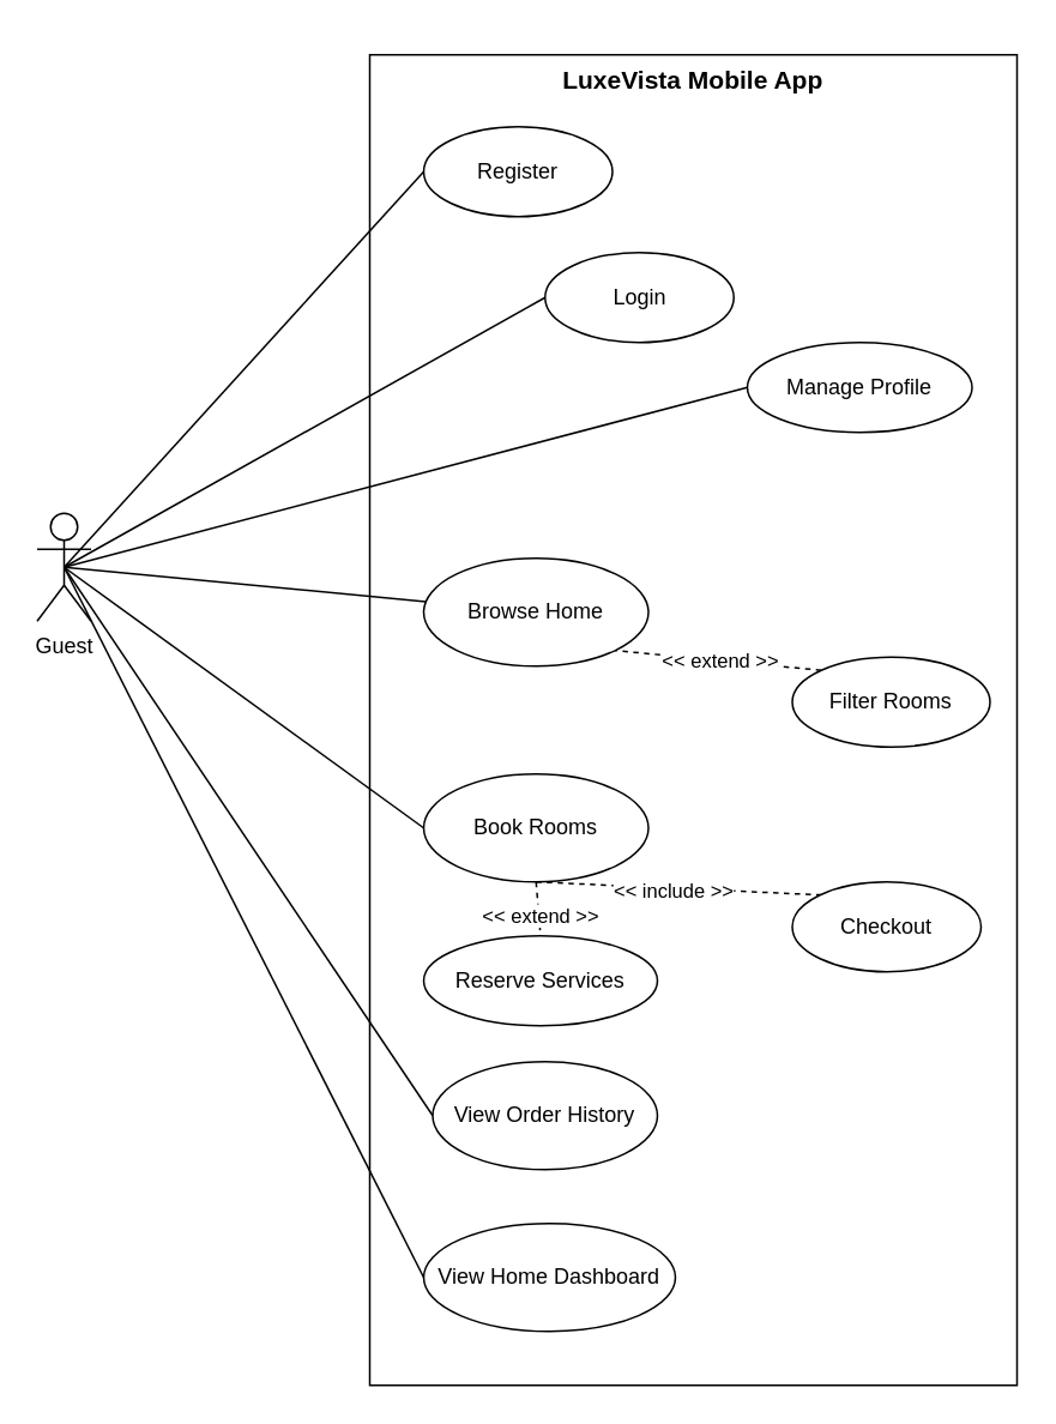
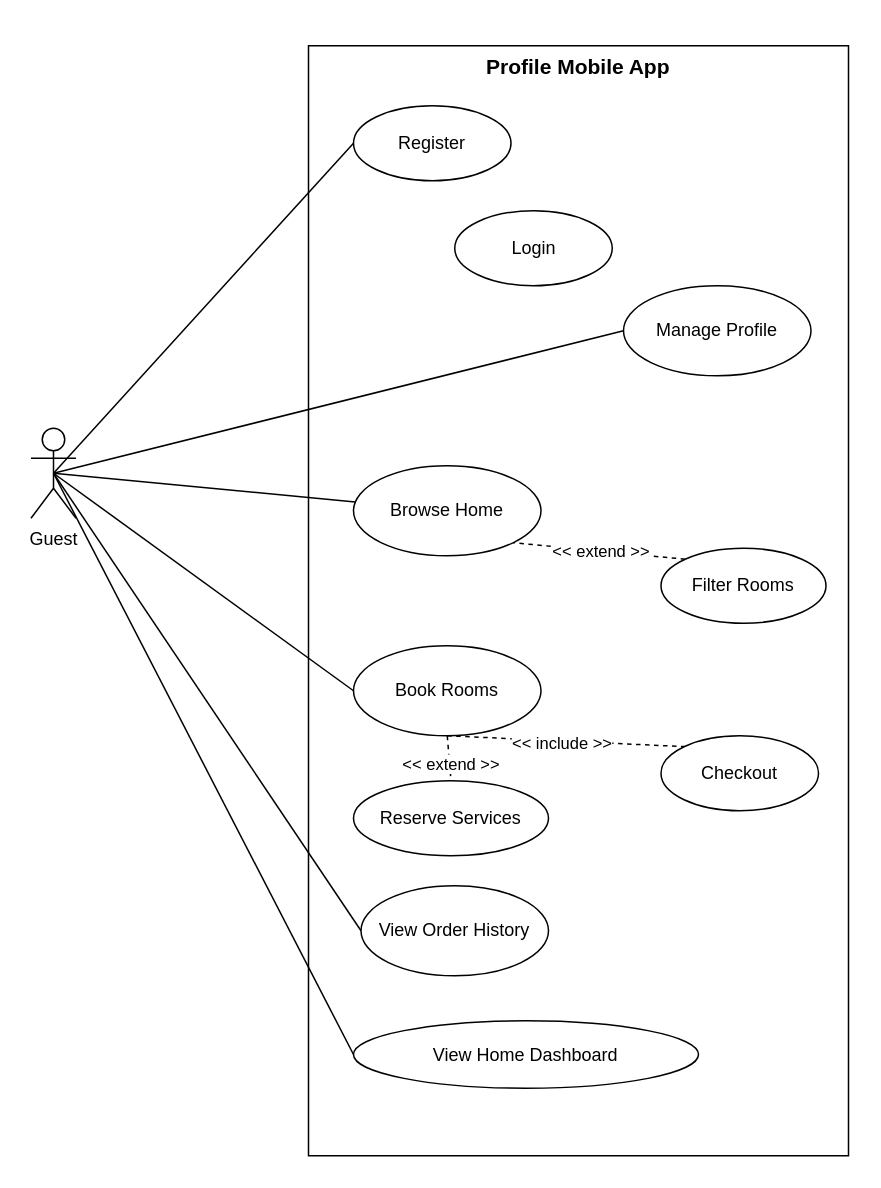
  <mxCell id="0" />
  <mxCell id="1" parent="0" />
  <mxCell id="2" value="" style="rounded=0;whiteSpace=wrap;html=1;strokeWidth=1;" vertex="1" parent="1"><mxGeometry x="205" y="30" width="360" height="740" as="geometry" /></mxCell>
  <mxCell id="3" style="rounded=0;orthogonalLoop=1;jettySize=auto;html=1;exitX=0.5;exitY=0.5;exitDx=0;exitDy=0;exitPerimeter=0;entryX=0;entryY=0.5;entryDx=0;entryDy=0;endArrow=none;endFill=0;" edge="1" parent="1" source="10" target="11"><mxGeometry relative="1" as="geometry" /></mxCell>
- <mxCell id="4" style="rounded=0;orthogonalLoop=1;jettySize=auto;html=1;exitX=0.5;exitY=0.5;exitDx=0;exitDy=0;exitPerimeter=0;entryX=0;entryY=0.5;entryDx=0;entryDy=0;endArrow=none;endFill=0;" edge="1" parent="1" source="10" target="12"><mxGeometry relative="1" as="geometry" /></mxCell>
  <mxCell id="5" style="rounded=0;orthogonalLoop=1;jettySize=auto;html=1;exitX=0.5;exitY=0.5;exitDx=0;exitDy=0;exitPerimeter=0;entryX=0;entryY=0.5;entryDx=0;entryDy=0;endArrow=none;endFill=0;" edge="1" parent="1" source="10" target="13"><mxGeometry relative="1" as="geometry" /></mxCell>
  <mxCell id="6" style="rounded=0;orthogonalLoop=1;jettySize=auto;html=1;exitX=0.5;exitY=0.5;exitDx=0;exitDy=0;exitPerimeter=0;endArrow=none;endFill=0;" edge="1" parent="1" source="10" target="14"><mxGeometry relative="1" as="geometry" /></mxCell>
  <mxCell id="7" style="rounded=0;orthogonalLoop=1;jettySize=auto;html=1;exitX=0.5;exitY=0.5;exitDx=0;exitDy=0;exitPerimeter=0;entryX=0;entryY=0.5;entryDx=0;entryDy=0;endArrow=none;endFill=0;" edge="1" parent="1" source="10" target="22"><mxGeometry relative="1" as="geometry" /></mxCell>
  <mxCell id="8" style="rounded=0;orthogonalLoop=1;jettySize=auto;html=1;exitX=0.5;exitY=0.5;exitDx=0;exitDy=0;exitPerimeter=0;entryX=0;entryY=0.5;entryDx=0;entryDy=0;endArrow=none;endFill=0;" edge="1" parent="1" source="10" target="25"><mxGeometry relative="1" as="geometry" /></mxCell>
  <mxCell id="9" style="rounded=0;orthogonalLoop=1;jettySize=auto;html=1;exitX=0.5;exitY=0.5;exitDx=0;exitDy=0;exitPerimeter=0;entryX=0;entryY=0.5;entryDx=0;entryDy=0;endArrow=none;endFill=0;" edge="1" parent="1" source="10" target="26"><mxGeometry relative="1" as="geometry" /></mxCell>
  <mxCell id="10" value="Guest" style="shape=umlActor;verticalLabelPosition=bottom;verticalAlign=top;html=1;outlineConnect=0;" vertex="1" parent="1"><mxGeometry x="20" y="285" width="30" height="60" as="geometry" /></mxCell>
  <mxCell id="11" value="Register" style="ellipse;whiteSpace=wrap;html=1;" vertex="1" parent="1"><mxGeometry x="235" y="70" width="105" height="50" as="geometry" /></mxCell>
  <mxCell id="12" value="Login" style="ellipse;whiteSpace=wrap;html=1;" vertex="1" parent="1"><mxGeometry x="302.5" y="140" width="105" height="50" as="geometry" /></mxCell>
- <mxCell id="13" value="Manage Profile" style="ellipse;whiteSpace=wrap;html=1;" vertex="1" parent="1"><mxGeometry x="415" y="190" width="125" height="50" as="geometry" /></mxCell>
+ <mxCell id="13" value="Manage Profile" style="ellipse;whiteSpace=wrap;html=1;" vertex="1" parent="1"><mxGeometry x="415" y="190" width="125" height="60" as="geometry" /></mxCell>
  <mxCell id="14" value="Browse Home" style="ellipse;whiteSpace=wrap;html=1;" vertex="1" parent="1"><mxGeometry x="235" y="310" width="125" height="60" as="geometry" /></mxCell>
  <mxCell id="15" style="rounded=0;orthogonalLoop=1;jettySize=auto;html=1;exitX=0;exitY=0;exitDx=0;exitDy=0;entryX=1;entryY=1;entryDx=0;entryDy=0;dashed=1;endArrow=none;endFill=0;" edge="1" parent="1" source="17" target="14"><mxGeometry relative="1" as="geometry" /></mxCell>
  <mxCell id="16" value="&amp;lt;&amp;lt; extend &amp;gt;&amp;gt;" style="edgeLabel;html=1;align=center;verticalAlign=middle;resizable=0;points=[];" vertex="1" connectable="0" parent="15"><mxGeometry x="-0.013" relative="1" as="geometry"><mxPoint as="offset" /></mxGeometry></mxCell>
  <mxCell id="17" value="Filter Rooms" style="ellipse;whiteSpace=wrap;html=1;" vertex="1" parent="1"><mxGeometry x="440" y="365" width="110" height="50" as="geometry" /></mxCell>
  <mxCell id="18" style="rounded=0;orthogonalLoop=1;jettySize=auto;html=1;exitX=0.5;exitY=1;exitDx=0;exitDy=0;entryX=0;entryY=0;entryDx=0;entryDy=0;endArrow=none;endFill=0;dashed=1;" edge="1" parent="1" source="22" target="23"><mxGeometry relative="1" as="geometry" /></mxCell>
  <mxCell id="19" value="&amp;lt;&amp;lt; include &amp;gt;&amp;gt;" style="edgeLabel;html=1;align=center;verticalAlign=middle;resizable=0;points=[];" vertex="1" connectable="0" parent="18"><mxGeometry x="-0.042" y="-1" relative="1" as="geometry"><mxPoint as="offset" /></mxGeometry></mxCell>
  <mxCell id="20" style="rounded=0;orthogonalLoop=1;jettySize=auto;html=1;exitX=0.5;exitY=1;exitDx=0;exitDy=0;entryX=0.5;entryY=0;entryDx=0;entryDy=0;endArrow=none;endFill=0;dashed=1;" edge="1" parent="1" source="22" target="24"><mxGeometry relative="1" as="geometry" /></mxCell>
  <mxCell id="21" value="&amp;lt;&amp;lt; extend &amp;gt;&amp;gt;" style="edgeLabel;html=1;align=center;verticalAlign=middle;resizable=0;points=[];" vertex="1" connectable="0" parent="20"><mxGeometry x="0.233" relative="1" as="geometry"><mxPoint as="offset" /></mxGeometry></mxCell>
  <mxCell id="22" value="Book Rooms" style="ellipse;whiteSpace=wrap;html=1;" vertex="1" parent="1"><mxGeometry x="235" y="430" width="125" height="60" as="geometry" /></mxCell>
  <mxCell id="23" value="Checkout" style="ellipse;whiteSpace=wrap;html=1;" vertex="1" parent="1"><mxGeometry x="440" y="490" width="105" height="50" as="geometry" /></mxCell>
  <mxCell id="24" value="Reserve Services" style="ellipse;whiteSpace=wrap;html=1;" vertex="1" parent="1"><mxGeometry x="235" y="520" width="130" height="50" as="geometry" /></mxCell>
  <mxCell id="25" value="View Order History" style="ellipse;whiteSpace=wrap;html=1;" vertex="1" parent="1"><mxGeometry x="240" y="590" width="125" height="60" as="geometry" /></mxCell>
- <mxCell id="26" value="View Home Dashboard" style="ellipse;whiteSpace=wrap;html=1;" vertex="1" parent="1"><mxGeometry x="235" y="680" width="140" height="60" as="geometry" /></mxCell>
- <mxCell id="27" value="&lt;b&gt;&lt;font style=&quot;font-size: 14px;&quot;&gt;&lt;br&gt;LuxeVista Mobile App&lt;br&gt;&lt;/font&gt;&lt;/b&gt;" style="text;html=1;whiteSpace=wrap;strokeColor=none;fillColor=none;align=center;verticalAlign=middle;rounded=0;" vertex="1" parent="1"><mxGeometry x="300" y="20" width="170" height="30" as="geometry" /></mxCell>
+ <mxCell id="26" value="View Home Dashboard" style="ellipse;whiteSpace=wrap;html=1;" vertex="1" parent="1"><mxGeometry x="235" y="680" width="230" height="45" as="geometry" /></mxCell>
+ <mxCell id="27" value="&lt;b&gt;&lt;font style=&quot;font-size: 14px;&quot;&gt;&lt;br&gt;Profile Mobile App&lt;br&gt;&lt;/font&gt;&lt;/b&gt;" style="text;html=1;whiteSpace=wrap;strokeColor=none;fillColor=none;align=center;verticalAlign=middle;rounded=0;" vertex="1" parent="1"><mxGeometry x="300" y="20" width="170" height="30" as="geometry" /></mxCell>
